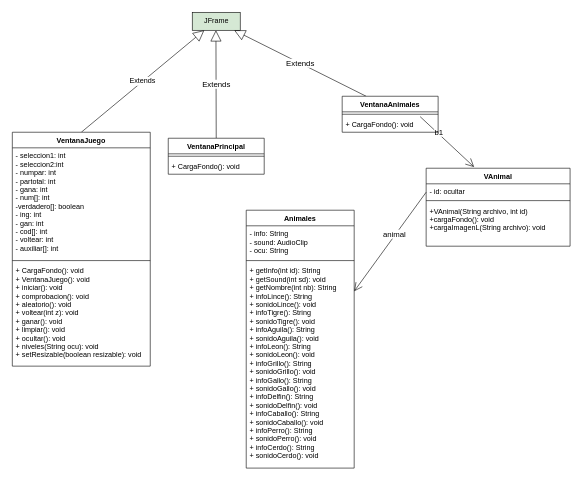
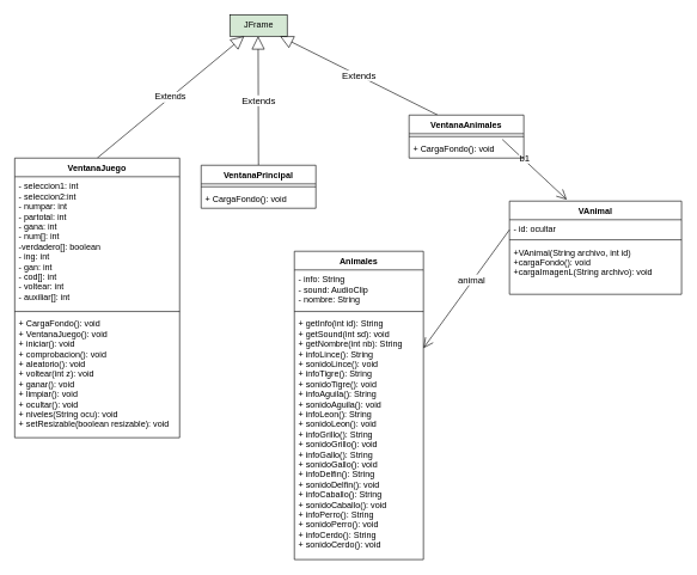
  <mxCell id="0" />
  <mxCell id="1" parent="0" />
  <mxCell id="2" value="JFrame" style="html=1;fillColor=#d5e8d4;" parent="1" vertex="1"><mxGeometry x="320" y="20" width="80" height="30" as="geometry" /></mxCell>
  <mxCell id="3" value="Extends" style="endArrow=block;endSize=16;endFill=0;html=1;fontSize=13;" parent="1" edge="1"><mxGeometry width="160" relative="1" as="geometry"><mxPoint x="610" y="160" as="sourcePoint" /><mxPoint x="390" y="50" as="targetPoint" /></mxGeometry></mxCell>
  <mxCell id="4" value="Extends" style="endArrow=block;endSize=16;endFill=0;html=1;fontSize=13;" parent="1" edge="1"><mxGeometry width="160" relative="1" as="geometry"><mxPoint x="360" y="230" as="sourcePoint" /><mxPoint x="359.5" y="50" as="targetPoint" /></mxGeometry></mxCell>
  <mxCell id="5" value="Extends" style="endArrow=block;endSize=16;endFill=0;html=1;fontSize=12;exitX=0.5;exitY=0;exitDx=0;exitDy=0;" parent="1" edge="1" source="21"><mxGeometry width="160" relative="1" as="geometry"><mxPoint x="140" y="200" as="sourcePoint" /><mxPoint x="340" y="50" as="targetPoint" /></mxGeometry></mxCell>
  <mxCell id="6" value="Animales" style="swimlane;fontStyle=1;align=center;verticalAlign=top;childLayout=stackLayout;horizontal=1;startSize=26;horizontalStack=0;resizeParent=1;resizeParentMax=0;resizeLast=0;collapsible=1;marginBottom=0;" parent="1" vertex="1"><mxGeometry x="410" y="350" width="180" height="430" as="geometry" /></mxCell>
- <mxCell id="7" value="- info: String&#10;- sound: AudioClip&#10;- ocu: String" style="text;strokeColor=none;fillColor=none;align=left;verticalAlign=top;spacingLeft=4;spacingRight=4;overflow=hidden;rotatable=0;points=[[0,0.5],[1,0.5]];portConstraint=eastwest;" parent="6" vertex="1"><mxGeometry y="26" width="180" height="54" as="geometry" /></mxCell>
+ <mxCell id="7" value="- info: String&#10;- sound: AudioClip&#10;- nombre: String" style="text;strokeColor=none;fillColor=none;align=left;verticalAlign=top;spacingLeft=4;spacingRight=4;overflow=hidden;rotatable=0;points=[[0,0.5],[1,0.5]];portConstraint=eastwest;" parent="6" vertex="1"><mxGeometry y="26" width="180" height="54" as="geometry" /></mxCell>
  <mxCell id="8" value="" style="line;strokeWidth=1;fillColor=none;align=left;verticalAlign=middle;spacingTop=-1;spacingLeft=3;spacingRight=3;rotatable=0;labelPosition=right;points=[];portConstraint=eastwest;" parent="6" vertex="1"><mxGeometry y="80" width="180" height="8" as="geometry" /></mxCell>
  <mxCell id="9" value="+ getInfo(int id): String&#10;+ getSound(int sd): void&#10;+ getNombre(int nb): String&#10;+ infoLince(): String&#10;+ sonidoLince(): void&#10;+ infoTigre(): String&#10;+ sonidoTigre(): void&#10;+ infoAguila(): String&#10;+ sonidoAguila(): void&#10;+ infoLeon(): String&#10;+ sonidoLeon(): void&#10;+ infoGrillo(): String&#10;+ sonidoGrillo(): void&#10;+ infoGallo(): String&#10;+ sonidoGallo(): void&#10;+ infoDelfin(): String&#10;+ sonidoDelfin(): void&#10;+ infoCaballo(): String&#10;+ sonidoCaballo(): void&#10;+ infoPerro(): String&#10;+ sonidoPerro(): void&#10;+ infoCerdo(): String&#10;+ sonidoCerdo(): void" style="text;strokeColor=none;fillColor=none;align=left;verticalAlign=top;spacingLeft=4;spacingRight=4;overflow=hidden;rotatable=0;points=[[0,0.5],[1,0.5]];portConstraint=eastwest;" parent="6" vertex="1"><mxGeometry y="88" width="180" height="342" as="geometry" /></mxCell>
  <mxCell id="10" value="" style="endArrow=open;endFill=1;endSize=12;html=1;" parent="1" edge="1"><mxGeometry width="160" relative="1" as="geometry"><mxPoint x="700" y="194" as="sourcePoint" /><mxPoint x="790" y="278" as="targetPoint" /></mxGeometry></mxCell>
  <mxCell id="11" value="b1" style="edgeLabel;html=1;align=center;verticalAlign=middle;resizable=0;points=[];fontSize=13;" parent="10" vertex="1" connectable="0"><mxGeometry x="-0.344" y="2" relative="1" as="geometry"><mxPoint as="offset" /></mxGeometry></mxCell>
  <mxCell id="12" value="VentanaPrincipal" style="swimlane;fontStyle=1;align=center;verticalAlign=top;childLayout=stackLayout;horizontal=1;startSize=26;horizontalStack=0;resizeParent=1;resizeParentMax=0;resizeLast=0;collapsible=1;marginBottom=0;" parent="1" vertex="1"><mxGeometry x="280" y="230" width="160" height="60" as="geometry" /></mxCell>
  <mxCell id="13" value="" style="line;strokeWidth=1;fillColor=none;align=left;verticalAlign=middle;spacingTop=-1;spacingLeft=3;spacingRight=3;rotatable=0;labelPosition=right;points=[];portConstraint=eastwest;" parent="12" vertex="1"><mxGeometry y="26" width="160" height="8" as="geometry" /></mxCell>
  <mxCell id="14" value="+ CargaFondo(): void" style="text;strokeColor=none;fillColor=none;align=left;verticalAlign=top;spacingLeft=4;spacingRight=4;overflow=hidden;rotatable=0;points=[[0,0.5],[1,0.5]];portConstraint=eastwest;" parent="12" vertex="1"><mxGeometry y="34" width="160" height="26" as="geometry" /></mxCell>
  <mxCell id="15" value="VAnimal" style="swimlane;fontStyle=1;align=center;verticalAlign=top;childLayout=stackLayout;horizontal=1;startSize=26;horizontalStack=0;resizeParent=1;resizeParentMax=0;resizeLast=0;collapsible=1;marginBottom=0;" parent="1" vertex="1"><mxGeometry x="710" y="280" width="240" height="130" as="geometry" /></mxCell>
  <mxCell id="16" value="- id: ocultar" style="text;strokeColor=none;fillColor=none;align=left;verticalAlign=top;spacingLeft=4;spacingRight=4;overflow=hidden;rotatable=0;points=[[0,0.5],[1,0.5]];portConstraint=eastwest;" parent="15" vertex="1"><mxGeometry y="26" width="240" height="24" as="geometry" /></mxCell>
  <mxCell id="17" value="" style="line;strokeWidth=1;fillColor=none;align=left;verticalAlign=middle;spacingTop=-1;spacingLeft=3;spacingRight=3;rotatable=0;labelPosition=right;points=[];portConstraint=eastwest;" parent="15" vertex="1"><mxGeometry y="50" width="240" height="8" as="geometry" /></mxCell>
  <mxCell id="18" value="+VAnimal(String archivo, int id)&#10;+cargaFondo(): void&#10;+cargaImagenL(String archivo): void " style="text;strokeColor=none;fillColor=none;align=left;verticalAlign=top;spacingLeft=4;spacingRight=4;overflow=hidden;rotatable=0;points=[[0,0.5],[1,0.5]];portConstraint=eastwest;" parent="15" vertex="1"><mxGeometry y="58" width="240" height="72" as="geometry" /></mxCell>
  <mxCell id="19" value="" style="endArrow=open;endFill=1;endSize=12;html=1;" parent="1" target="9" edge="1"><mxGeometry width="160" relative="1" as="geometry"><mxPoint x="710" y="320" as="sourcePoint" /><mxPoint x="590" y="320" as="targetPoint" /></mxGeometry></mxCell>
  <mxCell id="20" value="animal" style="edgeLabel;html=1;align=center;verticalAlign=middle;resizable=0;points=[];fontSize=13;" parent="19" vertex="1" connectable="0"><mxGeometry x="-0.344" y="2" relative="1" as="geometry"><mxPoint x="-16" y="14" as="offset" /></mxGeometry></mxCell>
  <mxCell id="21" value="VentanaJuego" style="swimlane;fontStyle=1;align=center;verticalAlign=top;childLayout=stackLayout;horizontal=1;startSize=26;horizontalStack=0;resizeParent=1;resizeParentMax=0;resizeLast=0;collapsible=1;marginBottom=0;" vertex="1" parent="1"><mxGeometry x="20" y="220" width="230" height="390" as="geometry" /></mxCell>
  <mxCell id="22" value="- seleccion1: int&#10;- seleccion2:int&#10;- numpar: int&#10;- partotal: int&#10;- gana: int&#10;- num[]: int&#10;-verdadero[]: boolean&#10;- ing: int&#10;- gan: int&#10;- cod[]: int&#10;- voltear: int&#10;- auxiliar[]: int" style="text;strokeColor=none;fillColor=none;align=left;verticalAlign=top;spacingLeft=4;spacingRight=4;overflow=hidden;rotatable=0;points=[[0,0.5],[1,0.5]];portConstraint=eastwest;" vertex="1" parent="21"><mxGeometry y="26" width="230" height="184" as="geometry" /></mxCell>
  <mxCell id="23" value="" style="line;strokeWidth=1;fillColor=none;align=left;verticalAlign=middle;spacingTop=-1;spacingLeft=3;spacingRight=3;rotatable=0;labelPosition=right;points=[];portConstraint=eastwest;" vertex="1" parent="21"><mxGeometry y="210" width="230" height="8" as="geometry" /></mxCell>
  <mxCell id="24" value="+ CargaFondo(): void&#10;+ VentanaJuego(): void&#10;+ iniciar(): void&#10;+ comprobacion(): void&#10;+ aleatorio(): void&#10;+ voltear(int z): void&#10;+ ganar(): void&#10;+ limpiar(): void&#10;+ ocultar(): void&#10;+ niveles(String ocu): void&#10;+ setResizable(boolean resizable): void&#10;" style="text;strokeColor=none;fillColor=none;align=left;verticalAlign=top;spacingLeft=4;spacingRight=4;overflow=hidden;rotatable=0;points=[[0,0.5],[1,0.5]];portConstraint=eastwest;" vertex="1" parent="21"><mxGeometry y="218" width="230" height="172" as="geometry" /></mxCell>
  <mxCell id="25" value="VentanaAnimales" style="swimlane;fontStyle=1;align=center;verticalAlign=top;childLayout=stackLayout;horizontal=1;startSize=26;horizontalStack=0;resizeParent=1;resizeParentMax=0;resizeLast=0;collapsible=1;marginBottom=0;" vertex="1" parent="1"><mxGeometry x="570" y="160" width="160" height="60" as="geometry" /></mxCell>
  <mxCell id="26" value="" style="line;strokeWidth=1;fillColor=none;align=left;verticalAlign=middle;spacingTop=-1;spacingLeft=3;spacingRight=3;rotatable=0;labelPosition=right;points=[];portConstraint=eastwest;" vertex="1" parent="25"><mxGeometry y="26" width="160" height="8" as="geometry" /></mxCell>
  <mxCell id="27" value="+ CargaFondo(): void" style="text;strokeColor=none;fillColor=none;align=left;verticalAlign=top;spacingLeft=4;spacingRight=4;overflow=hidden;rotatable=0;points=[[0,0.5],[1,0.5]];portConstraint=eastwest;" vertex="1" parent="25"><mxGeometry y="34" width="160" height="26" as="geometry" /></mxCell>
